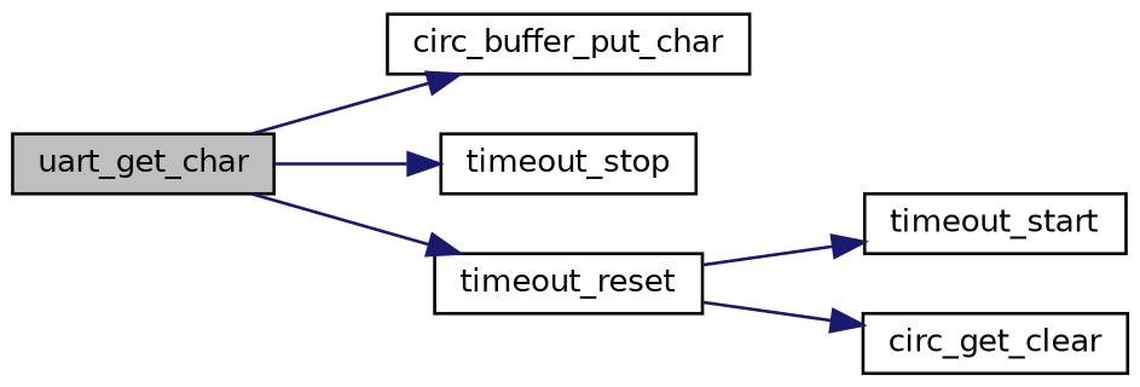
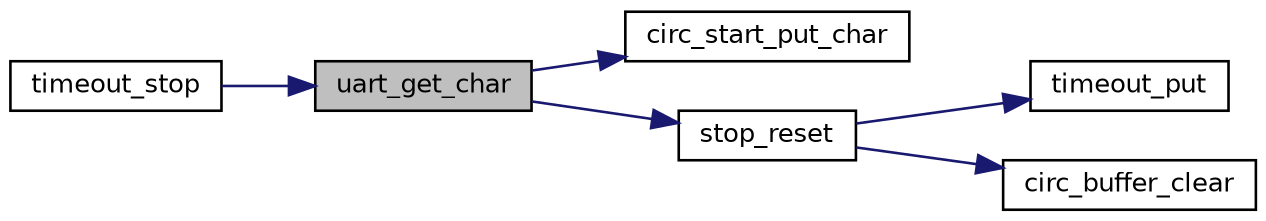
  digraph {
    rankdir=LR
    node [color=black fillcolor=white fontname=Helvetica fontsize=10 shape=record style=filled]
    edge [color=midnightblue fontname=Helvetica fontsize=10 labelfontname=Helvetica labelfontsize=10 style=solid]
    n1 [fillcolor=grey75 fontcolor=black height=0.2 label=uart_get_char width=0.4]
-   n2 [height=0.2 label=circ_buffer_put_char width=0.4]
+   n2 [height=0.2 label=circ_start_put_char width=0.4]
    n3 [height=0.2 label=timeout_stop width=0.4]
-   n4 [height=0.2 label=timeout_reset width=0.4]
-   n5 [height=0.2 label=timeout_start width=0.4]
-   n6 [height=0.2 label=circ_get_clear width=0.4]
+   n4 [height=0.2 label=stop_reset width=0.4]
+   n5 [height=0.2 label=timeout_put width=0.4]
+   n6 [height=0.2 label=circ_buffer_clear width=0.4]
    n1 -> n2
-   n1 -> n3
+   n3 -> n1
    n1 -> n4
    n4 -> n5
    n4 -> n6
  }
